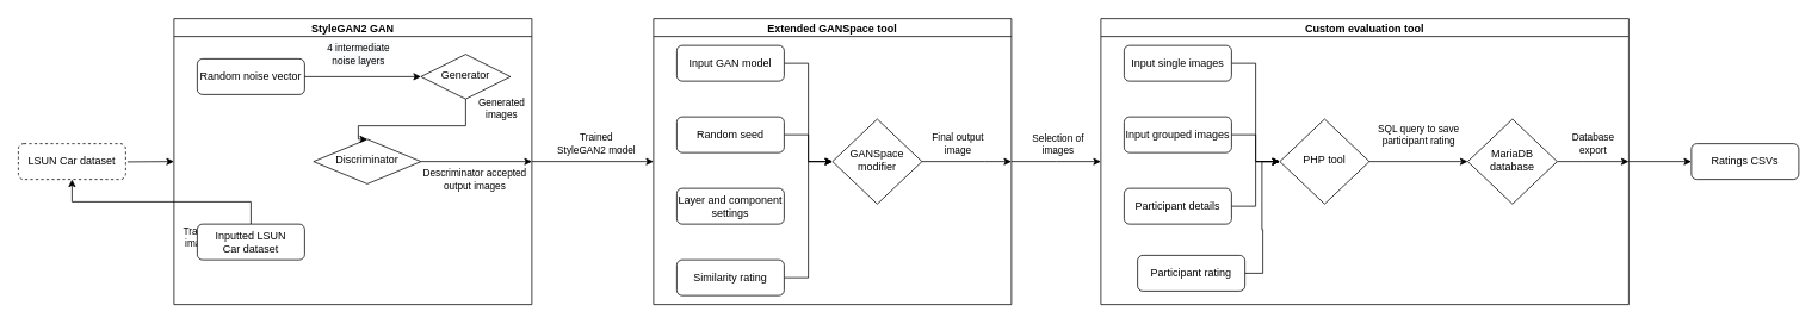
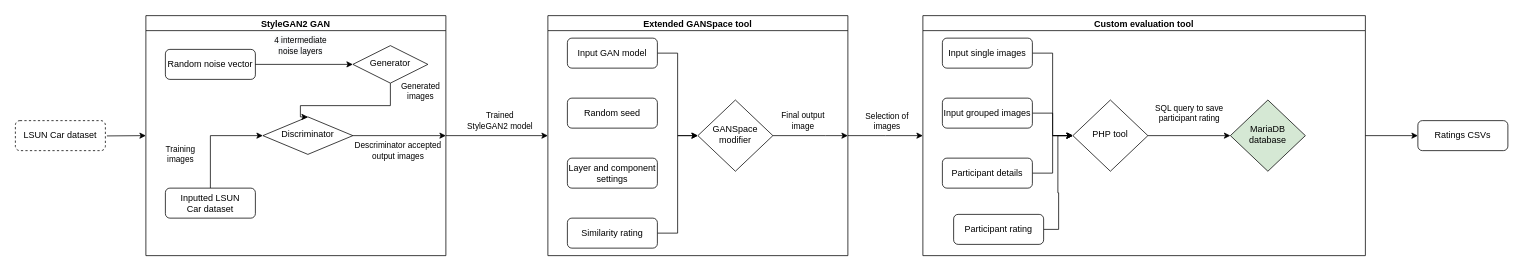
  <mxCell id="0" />
  <mxCell id="1" parent="0" />
  <mxCell id="2" value="LSUN Car dataset" style="rounded=1;whiteSpace=wrap;html=1;fontSize=12;glass=0;strokeWidth=1;shadow=0;dashed=1;" parent="1" vertex="1"><mxGeometry x="20" y="160" width="120" height="40" as="geometry" /></mxCell>
  <mxCell id="3" value="Trained &lt;br&gt;StyleGAN2 model" style="edgeStyle=orthogonalEdgeStyle;rounded=0;orthogonalLoop=1;jettySize=auto;html=1;entryX=0;entryY=0.5;entryDx=0;entryDy=0;" edge="1" parent="1" source="4" target="16"><mxGeometry x="0.057" y="20" relative="1" as="geometry"><mxPoint x="700" y="180" as="targetPoint" /><mxPoint as="offset" /></mxGeometry></mxCell>
  <mxCell id="4" value="StyleGAN2 GAN" style="swimlane;startSize=20;" vertex="1" parent="1"><mxGeometry x="194" y="20" width="400" height="320" as="geometry"><mxRectangle x="294" y="50" width="50" height="40" as="alternateBounds" /></mxGeometry></mxCell>
  <mxCell id="5" value="Random noise vector" style="rounded=1;whiteSpace=wrap;html=1;fontSize=12;glass=0;strokeWidth=1;shadow=0;" vertex="1" parent="4"><mxGeometry x="26" y="45" width="120" height="40" as="geometry" /></mxCell>
  <mxCell id="6" value="Descriminator accepted&lt;br&gt;output images" style="edgeStyle=orthogonalEdgeStyle;rounded=0;orthogonalLoop=1;jettySize=auto;html=1;exitX=1;exitY=0.5;exitDx=0;exitDy=0;" edge="1" parent="4" source="7"><mxGeometry x="-0.028" y="-20" relative="1" as="geometry"><mxPoint x="400" y="160" as="targetPoint" /><Array as="points"><mxPoint x="400" y="160" /></Array><mxPoint as="offset" /></mxGeometry></mxCell>
  <mxCell id="7" value="Discriminator" style="rhombus;whiteSpace=wrap;html=1;shadow=0;fontFamily=Helvetica;fontSize=12;align=center;strokeWidth=1;spacing=6;spacingTop=-4;" vertex="1" parent="4"><mxGeometry x="156" y="135" width="120" height="50" as="geometry" /></mxCell>
  <mxCell id="8" value="Generated&lt;br&gt;images" style="edgeStyle=orthogonalEdgeStyle;rounded=0;orthogonalLoop=1;jettySize=auto;html=1;entryX=0.5;entryY=0;entryDx=0;entryDy=0;" edge="1" parent="4" source="9" target="7"><mxGeometry x="-0.879" y="40" relative="1" as="geometry"><Array as="points"><mxPoint x="326" y="120" /><mxPoint x="206" y="120" /></Array><mxPoint as="offset" /></mxGeometry></mxCell>
  <mxCell id="9" value="Generator" style="rhombus;whiteSpace=wrap;html=1;shadow=0;fontFamily=Helvetica;fontSize=12;align=center;strokeWidth=1;spacing=6;spacingTop=-4;" vertex="1" parent="4"><mxGeometry x="276" y="40" width="100" height="50" as="geometry" /></mxCell>
- <mxCell id="10" value="Training&lt;br&gt;images" style="edgeStyle=orthogonalEdgeStyle;rounded=0;orthogonalLoop=1;jettySize=auto;html=1;exitX=0.5;exitY=0;exitDx=0;exitDy=0;" edge="1" parent="4" source="11" target="2"><mxGeometry x="-0.355" y="40" relative="1" as="geometry"><mxPoint as="offset" /></mxGeometry></mxCell>
+ <mxCell id="10" value="Training&lt;br&gt;images" style="edgeStyle=orthogonalEdgeStyle;rounded=0;orthogonalLoop=1;jettySize=auto;html=1;entryX=0;entryY=0.5;entryDx=0;entryDy=0;exitX=0.5;exitY=0;exitDx=0;exitDy=0;" edge="1" parent="4" source="11" target="7"><mxGeometry x="-0.355" y="40" relative="1" as="geometry"><mxPoint as="offset" /></mxGeometry></mxCell>
  <mxCell id="11" value="Inputted LSUN&lt;br&gt;Car dataset" style="rounded=1;whiteSpace=wrap;html=1;fontSize=12;glass=0;strokeWidth=1;shadow=0;" vertex="1" parent="4"><mxGeometry x="26" y="230" width="120" height="40" as="geometry" /></mxCell>
  <mxCell id="12" value="&lt;span style=&quot;color: rgb(0 , 0 , 0) ; font-family: &amp;#34;helvetica&amp;#34; ; font-size: 11px ; font-style: normal ; font-weight: 400 ; letter-spacing: normal ; text-align: center ; text-indent: 0px ; text-transform: none ; word-spacing: 0px ; background-color: rgb(248 , 249 , 250) ; display: inline ; float: none&quot;&gt;4 intermediate&lt;/span&gt;&lt;br style=&quot;color: rgb(0 , 0 , 0) ; font-family: &amp;#34;helvetica&amp;#34; ; font-size: 11px ; font-style: normal ; font-weight: 400 ; letter-spacing: normal ; text-align: center ; text-indent: 0px ; text-transform: none ; word-spacing: 0px ; background-color: rgb(248 , 249 , 250)&quot;&gt;&lt;span style=&quot;color: rgb(0 , 0 , 0) ; font-family: &amp;#34;helvetica&amp;#34; ; font-size: 11px ; font-style: normal ; font-weight: 400 ; letter-spacing: normal ; text-align: center ; text-indent: 0px ; text-transform: none ; word-spacing: 0px ; background-color: rgb(248 , 249 , 250) ; display: inline ; float: none&quot;&gt;noise layers&lt;/span&gt;" style="endArrow=classic;html=1;exitX=1;exitY=0.5;exitDx=0;exitDy=0;entryX=0;entryY=0.5;entryDx=0;entryDy=0;" edge="1" parent="4" source="5" target="9"><mxGeometry x="-0.077" y="25" width="50" height="50" relative="1" as="geometry"><mxPoint x="386" y="230" as="sourcePoint" /><mxPoint x="436" y="180" as="targetPoint" /><mxPoint as="offset" /></mxGeometry></mxCell>
  <mxCell id="13" value="" style="endArrow=classic;html=1;entryX=0;entryY=0.5;entryDx=0;entryDy=0;exitX=1.017;exitY=0.51;exitDx=0;exitDy=0;exitPerimeter=0;" edge="1" parent="1" source="2" target="4"><mxGeometry width="50" height="50" relative="1" as="geometry"><mxPoint x="250" y="160" as="sourcePoint" /><mxPoint x="300" y="160" as="targetPoint" /></mxGeometry></mxCell>
  <mxCell id="14" style="edgeStyle=orthogonalEdgeStyle;rounded=0;orthogonalLoop=1;jettySize=auto;html=1;" edge="1" parent="1" source="16"><mxGeometry relative="1" as="geometry"><mxPoint x="1230" y="180" as="targetPoint" /></mxGeometry></mxCell>
  <mxCell id="15" value="Selection of&lt;br&gt;images" style="edgeLabel;html=1;align=center;verticalAlign=middle;resizable=0;points=[];" vertex="1" connectable="0" parent="14"><mxGeometry x="-0.293" relative="1" as="geometry"><mxPoint x="15" y="-20" as="offset" /></mxGeometry></mxCell>
  <mxCell id="16" value="Extended GANSpace tool" style="swimlane;startSize=20;" vertex="1" parent="1"><mxGeometry x="730" y="20" width="400" height="320" as="geometry"><mxRectangle x="294" y="50" width="50" height="40" as="alternateBounds" /></mxGeometry></mxCell>
  <mxCell id="17" style="edgeStyle=orthogonalEdgeStyle;rounded=0;orthogonalLoop=1;jettySize=auto;html=1;entryX=0;entryY=0.5;entryDx=0;entryDy=0;" edge="1" parent="16" source="18" target="25"><mxGeometry relative="1" as="geometry" /></mxCell>
  <mxCell id="18" value="Input GAN model" style="rounded=1;whiteSpace=wrap;html=1;fontSize=12;glass=0;strokeWidth=1;shadow=0;" vertex="1" parent="16"><mxGeometry x="26" y="30" width="120" height="40" as="geometry" /></mxCell>
- <mxCell id="19" style="edgeStyle=orthogonalEdgeStyle;rounded=0;orthogonalLoop=1;jettySize=auto;html=1;entryX=0;entryY=0.5;entryDx=0;entryDy=0;" edge="1" parent="16" source="20" target="25"><mxGeometry relative="1" as="geometry" /></mxCell>
  <mxCell id="20" value="Random seed" style="rounded=1;whiteSpace=wrap;html=1;fontSize=12;glass=0;strokeWidth=1;shadow=0;" vertex="1" parent="16"><mxGeometry x="26" y="110" width="120" height="40" as="geometry" /></mxCell>
  <mxCell id="21" value="Layer and component settings" style="rounded=1;whiteSpace=wrap;html=1;fontSize=12;glass=0;strokeWidth=1;shadow=0;" vertex="1" parent="16"><mxGeometry x="26" y="190" width="120" height="40" as="geometry" /></mxCell>
  <mxCell id="22" style="edgeStyle=orthogonalEdgeStyle;rounded=0;orthogonalLoop=1;jettySize=auto;html=1;entryX=0;entryY=0.5;entryDx=0;entryDy=0;" edge="1" parent="16" source="23" target="25"><mxGeometry relative="1" as="geometry" /></mxCell>
  <mxCell id="23" value="Similarity rating" style="rounded=1;whiteSpace=wrap;html=1;fontSize=12;glass=0;strokeWidth=1;shadow=0;" vertex="1" parent="16"><mxGeometry x="26" y="270" width="120" height="40" as="geometry" /></mxCell>
  <mxCell id="24" value="Final output&lt;br&gt;image" style="edgeStyle=orthogonalEdgeStyle;rounded=0;orthogonalLoop=1;jettySize=auto;html=1;entryX=1;entryY=0.5;entryDx=0;entryDy=0;" edge="1" parent="16" source="25" target="16"><mxGeometry x="-0.2" y="20" relative="1" as="geometry"><Array as="points"><mxPoint x="370" y="160" /><mxPoint x="370" y="160" /></Array><mxPoint as="offset" /></mxGeometry></mxCell>
  <mxCell id="25" value="GANSpace&lt;br&gt;modifier" style="rhombus;whiteSpace=wrap;html=1;shadow=0;fontFamily=Helvetica;fontSize=12;align=center;strokeWidth=1;spacing=6;spacingTop=-4;" vertex="1" parent="16"><mxGeometry x="200" y="112.5" width="100" height="95" as="geometry" /></mxCell>
  <mxCell id="26" style="edgeStyle=orthogonalEdgeStyle;rounded=0;orthogonalLoop=1;jettySize=auto;html=1;entryX=0;entryY=0.5;entryDx=0;entryDy=0;" edge="1" parent="1" source="27" target="40"><mxGeometry relative="1" as="geometry" /></mxCell>
  <mxCell id="27" value="Custom evaluation tool" style="swimlane;startSize=20;" vertex="1" parent="1"><mxGeometry x="1230" y="20" width="590" height="320" as="geometry"><mxRectangle x="294" y="50" width="50" height="40" as="alternateBounds" /></mxGeometry></mxCell>
  <mxCell id="28" style="edgeStyle=orthogonalEdgeStyle;rounded=0;orthogonalLoop=1;jettySize=auto;html=1;entryX=0;entryY=0.5;entryDx=0;entryDy=0;" edge="1" parent="27" source="29" target="37"><mxGeometry relative="1" as="geometry" /></mxCell>
  <mxCell id="29" value="Input single images" style="rounded=1;whiteSpace=wrap;html=1;fontSize=12;glass=0;strokeWidth=1;shadow=0;" vertex="1" parent="27"><mxGeometry x="26" y="30" width="120" height="40" as="geometry" /></mxCell>
  <mxCell id="30" style="edgeStyle=orthogonalEdgeStyle;rounded=0;orthogonalLoop=1;jettySize=auto;html=1;entryX=0;entryY=0.5;entryDx=0;entryDy=0;" edge="1" parent="27" source="31" target="37"><mxGeometry relative="1" as="geometry" /></mxCell>
  <mxCell id="31" value="Input grouped images" style="rounded=1;whiteSpace=wrap;html=1;fontSize=12;glass=0;strokeWidth=1;shadow=0;" vertex="1" parent="27"><mxGeometry x="26" y="110" width="120" height="40" as="geometry" /></mxCell>
  <mxCell id="32" style="edgeStyle=orthogonalEdgeStyle;rounded=0;orthogonalLoop=1;jettySize=auto;html=1;entryX=0;entryY=0.5;entryDx=0;entryDy=0;" edge="1" parent="27" source="33" target="37"><mxGeometry relative="1" as="geometry" /></mxCell>
  <mxCell id="33" value="Participant details" style="rounded=1;whiteSpace=wrap;html=1;fontSize=12;glass=0;strokeWidth=1;shadow=0;" vertex="1" parent="27"><mxGeometry x="26" y="190" width="120" height="40" as="geometry" /></mxCell>
  <mxCell id="34" style="edgeStyle=orthogonalEdgeStyle;rounded=0;orthogonalLoop=1;jettySize=auto;html=1;entryX=0;entryY=0.5;entryDx=0;entryDy=0;" edge="1" parent="27" source="35" target="37"><mxGeometry relative="1" as="geometry" /></mxCell>
  <mxCell id="35" value="Participant rating" style="rounded=1;whiteSpace=wrap;html=1;fontSize=12;glass=0;strokeWidth=1;shadow=0;" vertex="1" parent="27"><mxGeometry x="41" y="265" width="120" height="40" as="geometry" /></mxCell>
  <mxCell id="36" value="SQL query to save&lt;br&gt;participant rating" style="edgeStyle=orthogonalEdgeStyle;rounded=0;orthogonalLoop=1;jettySize=auto;html=1;entryX=0;entryY=0.5;entryDx=0;entryDy=0;" edge="1" parent="27" source="37" target="39"><mxGeometry y="30" relative="1" as="geometry"><Array as="points" /><mxPoint as="offset" /><mxPoint x="380" y="160" as="targetPoint" /></mxGeometry></mxCell>
  <mxCell id="37" value="PHP tool" style="rhombus;whiteSpace=wrap;html=1;shadow=0;fontFamily=Helvetica;fontSize=12;align=center;strokeWidth=1;spacing=6;spacingTop=-4;" vertex="1" parent="27"><mxGeometry x="200" y="112.5" width="100" height="95" as="geometry" /></mxCell>
- <mxCell id="38" value="Database&lt;br&gt;export" style="edgeStyle=orthogonalEdgeStyle;rounded=0;orthogonalLoop=1;jettySize=auto;html=1;exitX=1;exitY=0.5;exitDx=0;exitDy=0;entryX=1;entryY=0.5;entryDx=0;entryDy=0;" edge="1" parent="27" source="39" target="27"><mxGeometry y="20" relative="1" as="geometry"><Array as="points"><mxPoint x="540" y="160" /><mxPoint x="540" y="160" /></Array><mxPoint as="offset" /></mxGeometry></mxCell>
- <mxCell id="39" value="MariaDB database" style="rhombus;whiteSpace=wrap;html=1;shadow=0;fontFamily=Helvetica;fontSize=12;align=center;strokeWidth=1;spacing=6;spacingTop=-4;" vertex="1" parent="27"><mxGeometry x="410" y="112.5" width="100" height="95" as="geometry" /></mxCell>
+ <mxCell id="39" value="MariaDB database" style="rhombus;whiteSpace=wrap;html=1;shadow=0;fontFamily=Helvetica;fontSize=12;align=center;strokeWidth=1;spacing=6;spacingTop=-4;fillColor=#d5e8d4;" vertex="1" parent="27"><mxGeometry x="410" y="112.5" width="100" height="95" as="geometry" /></mxCell>
  <mxCell id="40" value="Ratings CSVs" style="rounded=1;whiteSpace=wrap;html=1;fontSize=12;glass=0;strokeWidth=1;shadow=0;" vertex="1" parent="1"><mxGeometry x="1890" y="160" width="120" height="40" as="geometry" /></mxCell>
